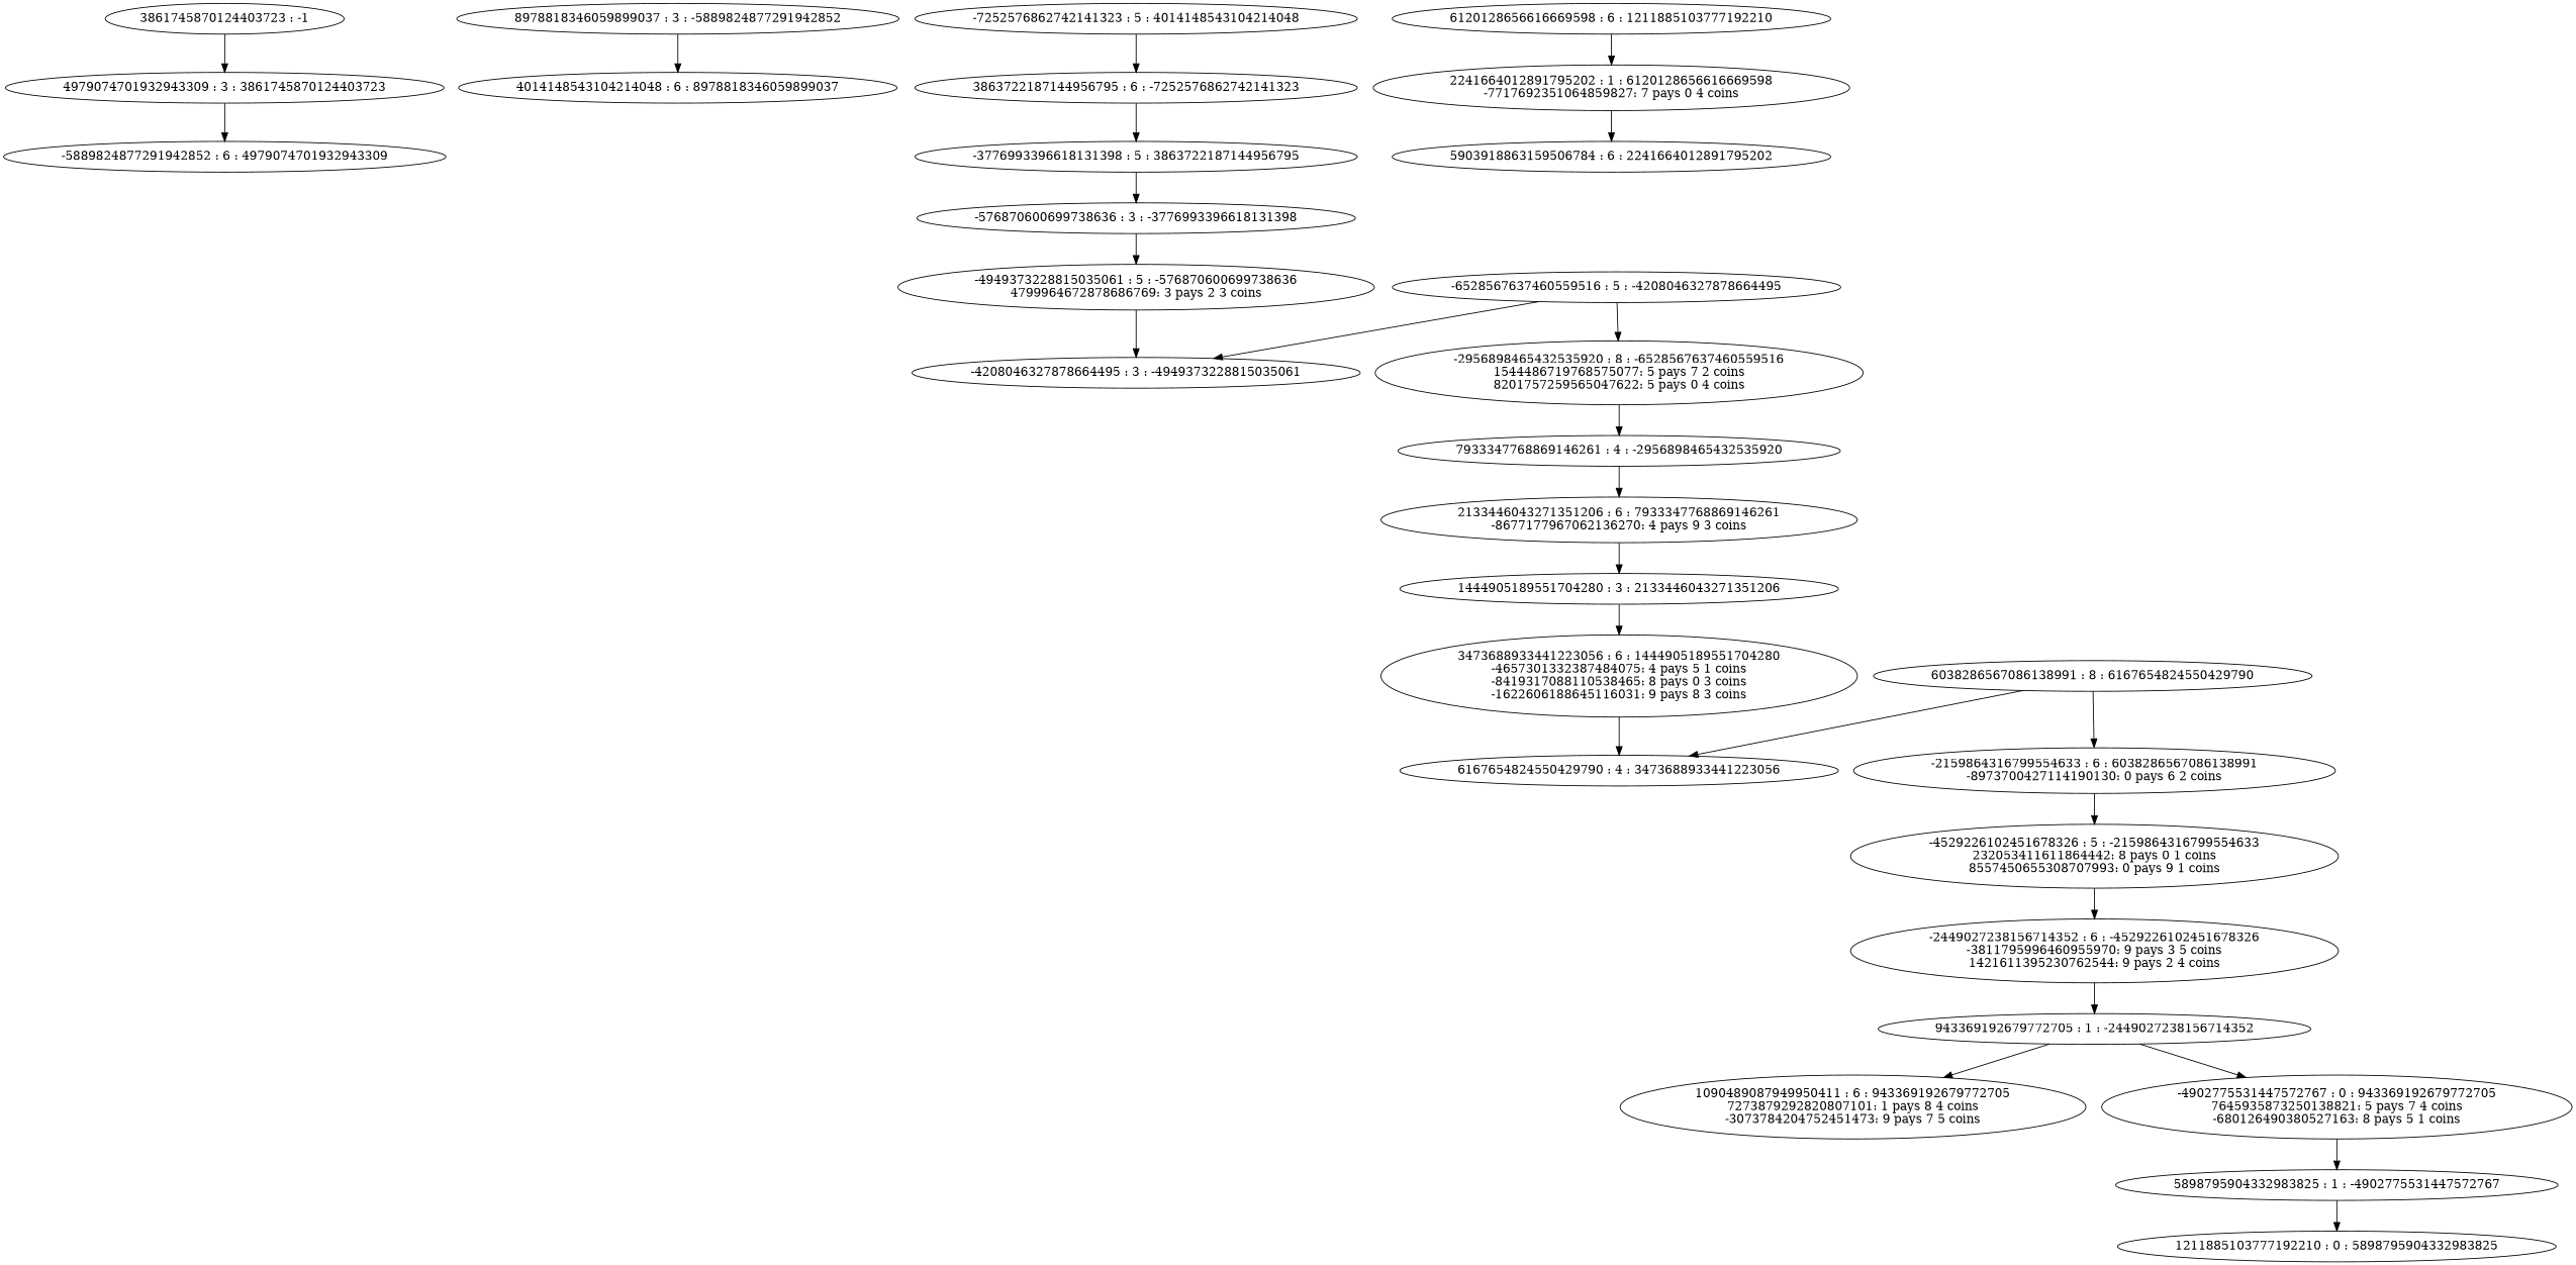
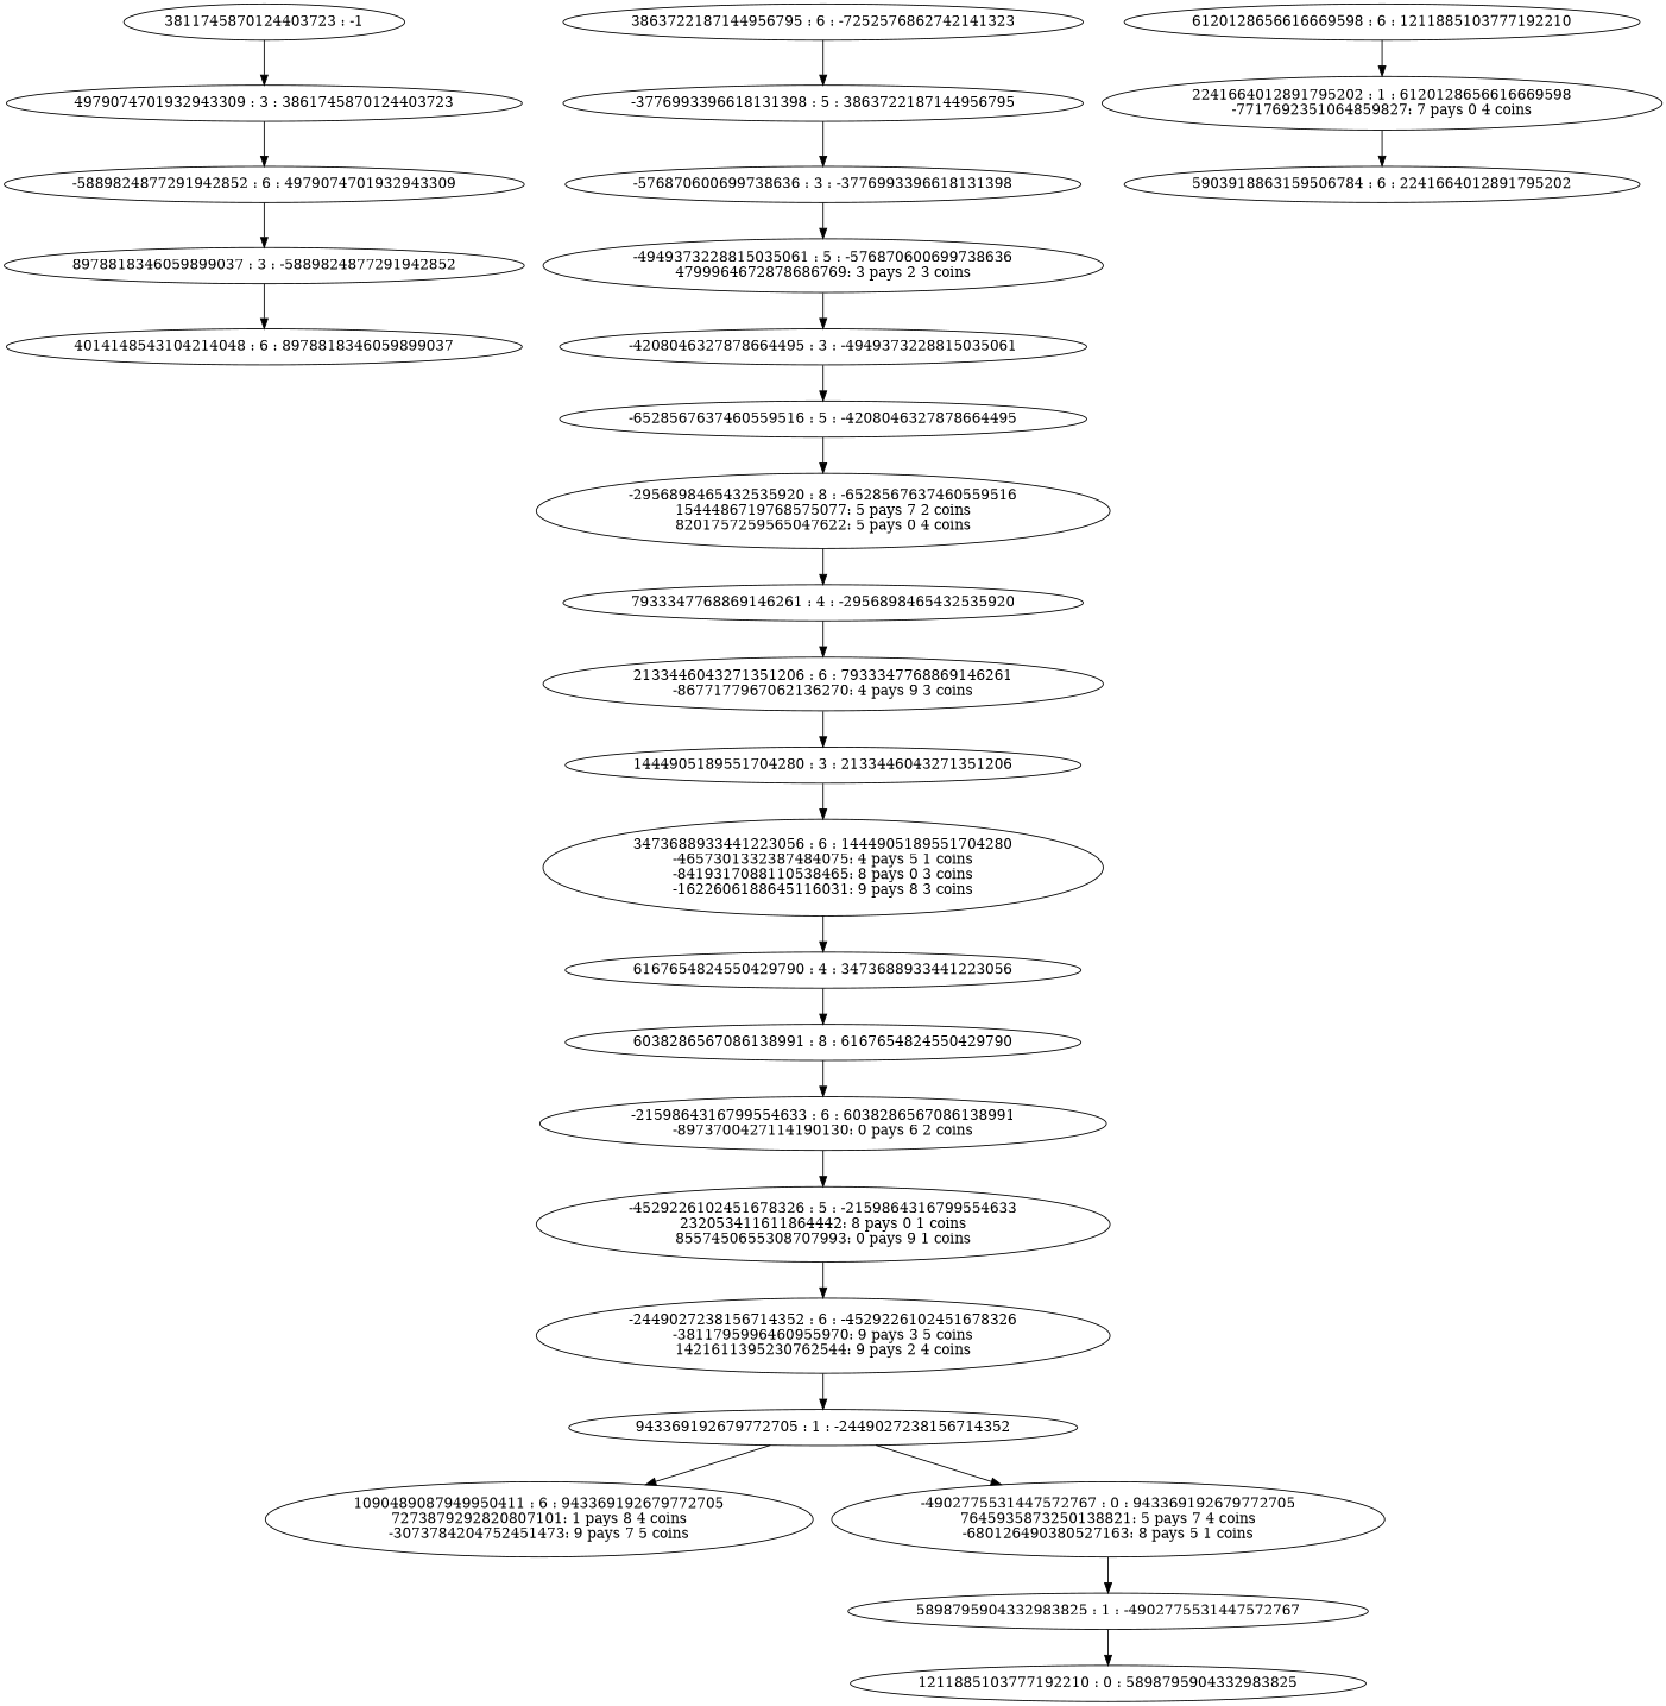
  digraph {
-   n1 [label="3861745870124403723 : -1"]
+   n1 [label="3811745870124403723 : -1"]
    n2 [label="4979074701932943309 : 3 : 3861745870124403723\n"]
    n3 [label="-5889824877291942852 : 6 : 4979074701932943309\n"]
    n4 [label="8978818346059899037 : 3 : -5889824877291942852\n"]
    n5 [label="4014148543104214048 : 6 : 8978818346059899037\n"]
-   n6 [label="-7252576862742141323 : 5 : 4014148543104214048\n"]
    n7 [label="3863722187144956795 : 6 : -7252576862742141323\n"]
    n8 [label="-3776993396618131398 : 5 : 3863722187144956795\n"]
    n9 [label="-576870600699738636 : 3 : -3776993396618131398\n"]
    n10 [label="-4949373228815035061 : 5 : -576870600699738636\n4799964672878686769: 3 pays 2 3 coins\n"]
    n11 [label="-4208046327878664495 : 3 : -4949373228815035061\n"]
    n12 [label="-6528567637460559516 : 5 : -4208046327878664495\n"]
    n13 [label="-2956898465432535920 : 8 : -6528567637460559516\n1544486719768575077: 5 pays 7 2 coins\n8201757259565047622: 5 pays 0 4 coins\n"]
    n14 [label="7933347768869146261 : 4 : -2956898465432535920\n"]
    n15 [label="2133446043271351206 : 6 : 7933347768869146261\n-8677177967062136270: 4 pays 9 3 coins\n"]
    n16 [label="1444905189551704280 : 3 : 2133446043271351206\n"]
    n17 [label="3473688933441223056 : 6 : 1444905189551704280\n-4657301332387484075: 4 pays 5 1 coins\n-8419317088110538465: 8 pays 0 3 coins\n-1622606188645116031: 9 pays 8 3 coins\n"]
    n18 [label="6167654824550429790 : 4 : 3473688933441223056\n"]
    n19 [label="6038286567086138991 : 8 : 6167654824550429790\n"]
    n20 [label="-2159864316799554633 : 6 : 6038286567086138991\n-8973700427114190130: 0 pays 6 2 coins\n"]
    n21 [label="-4529226102451678326 : 5 : -2159864316799554633\n232053411611864442: 8 pays 0 1 coins\n8557450655308707993: 0 pays 9 1 coins\n"]
    n22 [label="-2449027238156714352 : 6 : -4529226102451678326\n-3811795996460955970: 9 pays 3 5 coins\n1421611395230762544: 9 pays 2 4 coins\n"]
    n23 [label="943369192679772705 : 1 : -2449027238156714352\n"]
    n24 [label="1090489087949950411 : 6 : 943369192679772705\n7273879292820807101: 1 pays 8 4 coins\n-3073784204752451473: 9 pays 7 5 coins\n"]
    n25 [label="-4902775531447572767 : 0 : 943369192679772705\n7645935873250138821: 5 pays 7 4 coins\n-680126490380527163: 8 pays 5 1 coins\n"]
    n26 [label="5898795904332983825 : 1 : -4902775531447572767\n"]
    n27 [label="1211885103777192210 : 0 : 5898795904332983825\n"]
    n28 [label="6120128656616669598 : 6 : 1211885103777192210\n"]
    n29 [label="2241664012891795202 : 1 : 6120128656616669598\n-7717692351064859827: 7 pays 0 4 coins\n"]
    n30 [label="5903918863159506784 : 6 : 2241664012891795202\n"]
    n1 -> n2
    n2 -> n3
+   n3 -> n4
    n4 -> n5
-   n6 -> n7
    n7 -> n8
    n8 -> n9
    n9 -> n10
    n10 -> n11
-   n12 -> n11
+   n11 -> n12
    n12 -> n13
    n13 -> n14
    n14 -> n15
    n15 -> n16
    n16 -> n17
    n17 -> n18
-   n19 -> n18
+   n18 -> n19
    n19 -> n20
    n20 -> n21
    n21 -> n22
    n22 -> n23
    n23 -> n24
    n23 -> n25
    n25 -> n26
    n26 -> n27
    n28 -> n29
    n29 -> n30
  }
